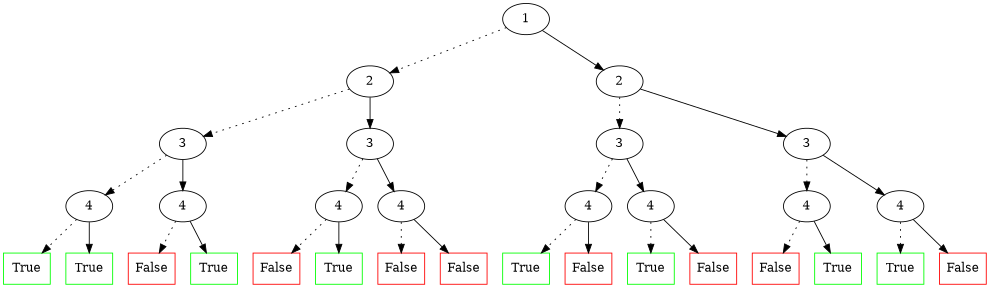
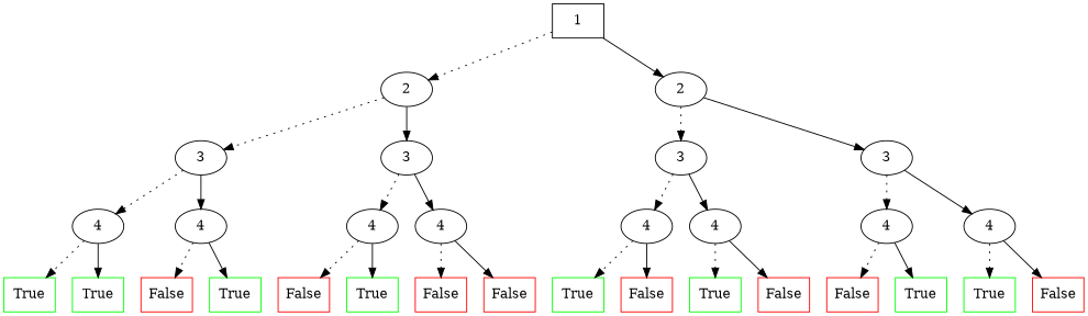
  digraph {
    node [shape=box]
-   n1 [label=1 shape=""]
+   n1 [label=1]
    n2 [label=2 shape=""]
    n3 [label=2 shape=""]
    n4 [label=3 shape=""]
    n5 [label=3 shape=""]
    n6 [label=3 shape=""]
    n7 [label=3 shape=""]
    n8 [label=4 shape=""]
    n9 [label=4 shape=""]
    n10 [label=4 shape=""]
    n11 [label=4 shape=""]
    n12 [color=green label=True]
    n13 [color=green label=True]
    n14 [color=red label=False]
    n15 [color=green label=True]
    n16 [color=red label=False]
    n17 [color=green label=True]
    n18 [color=red label=False]
    n19 [color=red label=False]
    n20 [label=4 shape=""]
    n21 [label=4 shape=""]
    n22 [label=4 shape=""]
    n23 [label=4 shape=""]
    n24 [color=green label=True]
    n25 [color=red label=False]
    n26 [color=green label=True]
    n27 [color=red label=False]
    n28 [color=red label=False]
    n29 [color=green label=True]
    n30 [color=green label=True]
    n31 [color=red label=False]
    n1 -> n2 [style=dotted]
    n1 -> n3
    n2 -> n4 [style=dotted]
    n2 -> n5
    n3 -> n6 [style=dotted]
    n3 -> n7
    n4 -> n8 [style=dotted]
    n4 -> n9
    n5 -> n10 [style=dotted]
    n5 -> n11
    n6 -> n20 [style=dotted]
    n6 -> n21
    n7 -> n22 [style=dotted]
    n7 -> n23
    n8 -> n12 [style=dotted]
    n8 -> n13
    n9 -> n14 [style=dotted]
    n9 -> n15
    n10 -> n16 [style=dotted]
    n10 -> n17
    n11 -> n18 [style=dotted]
    n11 -> n19
    n20 -> n24 [style=dotted]
    n20 -> n25
    n21 -> n26 [style=dotted]
    n21 -> n27
    n22 -> n28 [style=dotted]
    n22 -> n29
    n23 -> n30 [style=dotted]
    n23 -> n31
  }
